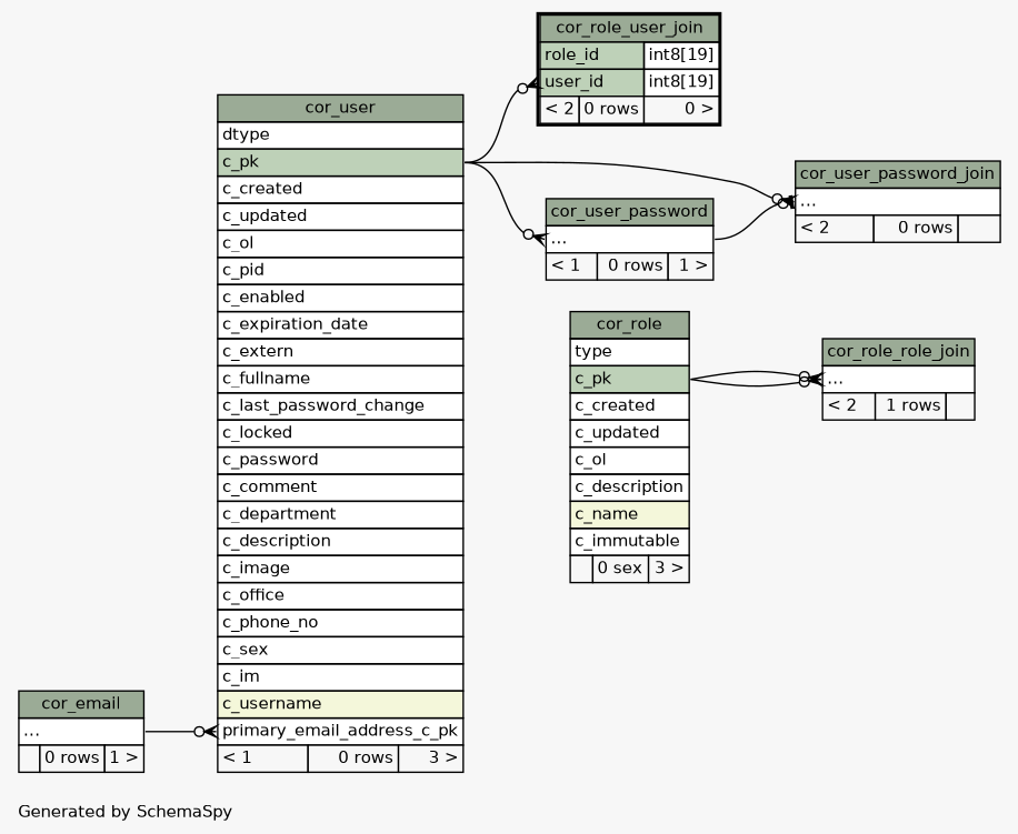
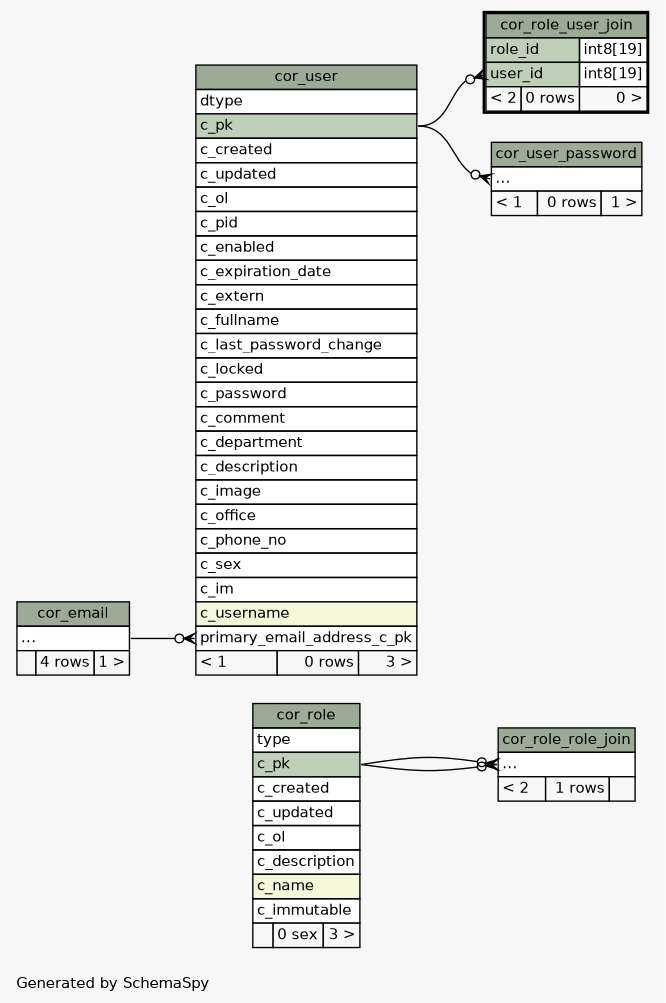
  digraph {
    bgcolor="#f7f7f7"
    fontname=Helvetica
    fontsize=11
    label="\nGenerated by SchemaSpy"
    labeljust=l
    nodesep=0.18
    rankdir=RL
    ranksep=0.46
    node [fontname=Helvetica fontsize=11 shape=plaintext]
    edge [arrowhead=none arrowsize=0.8 arrowtail=crowodot dir=back headport="c_pk:e" tailport="elipses:w"]
    n1 [label=<     <TABLE BORDER="0" CELLBORDER="1" CELLSPACING="0" BGCOLOR="#ffffff">       <TR><TD COLSPAN="3" BGCOLOR="#9bab96" ALIGN="CENTER">cor_role_role_join</TD></TR>       <TR><TD PORT="elipses" COLSPAN="3" ALIGN="LEFT">...</TD></TR>       <TR><TD ALIGN="LEFT" BGCOLOR="#f7f7f7">&lt; 2</TD><TD ALIGN="RIGHT" BGCOLOR="#f7f7f7">1 rows</TD><TD ALIGN="RIGHT" BGCOLOR="#f7f7f7">  </TD></TR>     </TABLE>>]
    n2 [label=<     <TABLE BORDER="0" CELLBORDER="1" CELLSPACING="0" BGCOLOR="#ffffff">       <TR><TD COLSPAN="3" BGCOLOR="#9bab96" ALIGN="CENTER">cor_role</TD></TR>       <TR><TD PORT="type" COLSPAN="3" ALIGN="LEFT">type</TD></TR>       <TR><TD PORT="c_pk" COLSPAN="3" BGCOLOR="#bed1b8" ALIGN="LEFT">c_pk</TD></TR>       <TR><TD PORT="c_created" COLSPAN="3" ALIGN="LEFT">c_created</TD></TR>       <TR><TD PORT="c_updated" COLSPAN="3" ALIGN="LEFT">c_updated</TD></TR>       <TR><TD PORT="c_ol" COLSPAN="3" ALIGN="LEFT">c_ol</TD></TR>       <TR><TD PORT="c_description" COLSPAN="3" ALIGN="LEFT">c_description</TD></TR>       <TR><TD PORT="c_name" COLSPAN="3" BGCOLOR="#f4f7da" ALIGN="LEFT">c_name</TD></TR>       <TR><TD PORT="c_immutable" COLSPAN="3" ALIGN="LEFT">c_immutable</TD></TR>       <TR><TD ALIGN="LEFT" BGCOLOR="#f7f7f7">  </TD><TD ALIGN="RIGHT" BGCOLOR="#f7f7f7">0 sex</TD><TD ALIGN="RIGHT" BGCOLOR="#f7f7f7">3 &gt;</TD></TR>     </TABLE>>]
    n3 [label=<     <TABLE BORDER="2" CELLBORDER="1" CELLSPACING="0" BGCOLOR="#ffffff">       <TR><TD COLSPAN="3" BGCOLOR="#9bab96" ALIGN="CENTER">cor_role_user_join</TD></TR>       <TR><TD PORT="role_id" COLSPAN="2" BGCOLOR="#bed1b8" ALIGN="LEFT">role_id</TD><TD PORT="role_id.type" ALIGN="LEFT">int8[19]</TD></TR>       <TR><TD PORT="user_id" COLSPAN="2" BGCOLOR="#bed1b8" ALIGN="LEFT">user_id</TD><TD PORT="user_id.type" ALIGN="LEFT">int8[19]</TD></TR>       <TR><TD ALIGN="LEFT" BGCOLOR="#f7f7f7">&lt; 2</TD><TD ALIGN="RIGHT" BGCOLOR="#f7f7f7">0 rows</TD><TD ALIGN="RIGHT" BGCOLOR="#f7f7f7">0 &gt;</TD></TR>     </TABLE>>]
    n4 [label=<     <TABLE BORDER="0" CELLBORDER="1" CELLSPACING="0" BGCOLOR="#ffffff">       <TR><TD COLSPAN="3" BGCOLOR="#9bab96" ALIGN="CENTER">cor_user</TD></TR>       <TR><TD PORT="dtype" COLSPAN="3" ALIGN="LEFT">dtype</TD></TR>       <TR><TD PORT="c_pk" COLSPAN="3" BGCOLOR="#bed1b8" ALIGN="LEFT">c_pk</TD></TR>       <TR><TD PORT="c_created" COLSPAN="3" ALIGN="LEFT">c_created</TD></TR>       <TR><TD PORT="c_updated" COLSPAN="3" ALIGN="LEFT">c_updated</TD></TR>       <TR><TD PORT="c_ol" COLSPAN="3" ALIGN="LEFT">c_ol</TD></TR>       <TR><TD PORT="c_pid" COLSPAN="3" ALIGN="LEFT">c_pid</TD></TR>       <TR><TD PORT="c_enabled" COLSPAN="3" ALIGN="LEFT">c_enabled</TD></TR>       <TR><TD PORT="c_expiration_date" COLSPAN="3" ALIGN="LEFT">c_expiration_date</TD></TR>       <TR><TD PORT="c_extern" COLSPAN="3" ALIGN="LEFT">c_extern</TD></TR>       <TR><TD PORT="c_fullname" COLSPAN="3" ALIGN="LEFT">c_fullname</TD></TR>       <TR><TD PORT="c_last_password_change" COLSPAN="3" ALIGN="LEFT">c_last_password_change</TD></TR>       <TR><TD PORT="c_locked" COLSPAN="3" ALIGN="LEFT">c_locked</TD></TR>       <TR><TD PORT="c_password" COLSPAN="3" ALIGN="LEFT">c_password</TD></TR>       <TR><TD PORT="c_comment" COLSPAN="3" ALIGN="LEFT">c_comment</TD></TR>       <TR><TD PORT="c_department" COLSPAN="3" ALIGN="LEFT">c_department</TD></TR>       <TR><TD PORT="c_description" COLSPAN="3" ALIGN="LEFT">c_description</TD></TR>       <TR><TD PORT="c_image" COLSPAN="3" ALIGN="LEFT">c_image</TD></TR>       <TR><TD PORT="c_office" COLSPAN="3" ALIGN="LEFT">c_office</TD></TR>       <TR><TD PORT="c_phone_no" COLSPAN="3" ALIGN="LEFT">c_phone_no</TD></TR>       <TR><TD PORT="c_sex" COLSPAN="3" ALIGN="LEFT">c_sex</TD></TR>       <TR><TD PORT="c_im" COLSPAN="3" ALIGN="LEFT">c_im</TD></TR>       <TR><TD PORT="c_username" COLSPAN="3" BGCOLOR="#f4f7da" ALIGN="LEFT">c_username</TD></TR>       <TR><TD PORT="primary_email_address_c_pk" COLSPAN="3" ALIGN="LEFT">primary_email_address_c_pk</TD></TR>       <TR><TD ALIGN="LEFT" BGCOLOR="#f7f7f7">&lt; 1</TD><TD ALIGN="RIGHT" BGCOLOR="#f7f7f7">0 rows</TD><TD ALIGN="RIGHT" BGCOLOR="#f7f7f7">3 &gt;</TD></TR>     </TABLE>>]
-   n5 [label=<     <TABLE BORDER="0" CELLBORDER="1" CELLSPACING="0" BGCOLOR="#ffffff">       <TR><TD COLSPAN="3" BGCOLOR="#9bab96" ALIGN="CENTER">cor_email</TD></TR>       <TR><TD PORT="elipses" COLSPAN="3" ALIGN="LEFT">...</TD></TR>       <TR><TD ALIGN="LEFT" BGCOLOR="#f7f7f7">  </TD><TD ALIGN="RIGHT" BGCOLOR="#f7f7f7">0 rows</TD><TD ALIGN="RIGHT" BGCOLOR="#f7f7f7">1 &gt;</TD></TR>     </TABLE>>]
+   n5 [label=<     <TABLE BORDER="0" CELLBORDER="1" CELLSPACING="0" BGCOLOR="#ffffff">       <TR><TD COLSPAN="3" BGCOLOR="#9bab96" ALIGN="CENTER">cor_email</TD></TR>       <TR><TD PORT="elipses" COLSPAN="3" ALIGN="LEFT">...</TD></TR>       <TR><TD ALIGN="LEFT" BGCOLOR="#f7f7f7">  </TD><TD ALIGN="RIGHT" BGCOLOR="#f7f7f7">4 rows</TD><TD ALIGN="RIGHT" BGCOLOR="#f7f7f7">1 &gt;</TD></TR>     </TABLE>>]
    n6 [label=<     <TABLE BORDER="0" CELLBORDER="1" CELLSPACING="0" BGCOLOR="#ffffff">       <TR><TD COLSPAN="3" BGCOLOR="#9bab96" ALIGN="CENTER">cor_user_password</TD></TR>       <TR><TD PORT="elipses" COLSPAN="3" ALIGN="LEFT">...</TD></TR>       <TR><TD ALIGN="LEFT" BGCOLOR="#f7f7f7">&lt; 1</TD><TD ALIGN="RIGHT" BGCOLOR="#f7f7f7">0 rows</TD><TD ALIGN="RIGHT" BGCOLOR="#f7f7f7">1 &gt;</TD></TR>     </TABLE>>]
-   n7 [label=<     <TABLE BORDER="0" CELLBORDER="1" CELLSPACING="0" BGCOLOR="#ffffff">       <TR><TD COLSPAN="3" BGCOLOR="#9bab96" ALIGN="CENTER">cor_user_password_join</TD></TR>       <TR><TD PORT="elipses" COLSPAN="3" ALIGN="LEFT">...</TD></TR>       <TR><TD ALIGN="LEFT" BGCOLOR="#f7f7f7">&lt; 2</TD><TD ALIGN="RIGHT" BGCOLOR="#f7f7f7">0 rows</TD><TD ALIGN="RIGHT" BGCOLOR="#f7f7f7">  </TD></TR>     </TABLE>>]
    n1 -> n2
    n1 -> n2
    n3 -> n4 [tailport="user_id:w"]
    n4 -> n5 [headport="elipses:e" tailport="primary_email_address_c_pk:w"]
    n6 -> n4
-   n7 -> n4
-   n7 -> n6 [arrowtail=teeodot headport="elipses:e"]
  }
